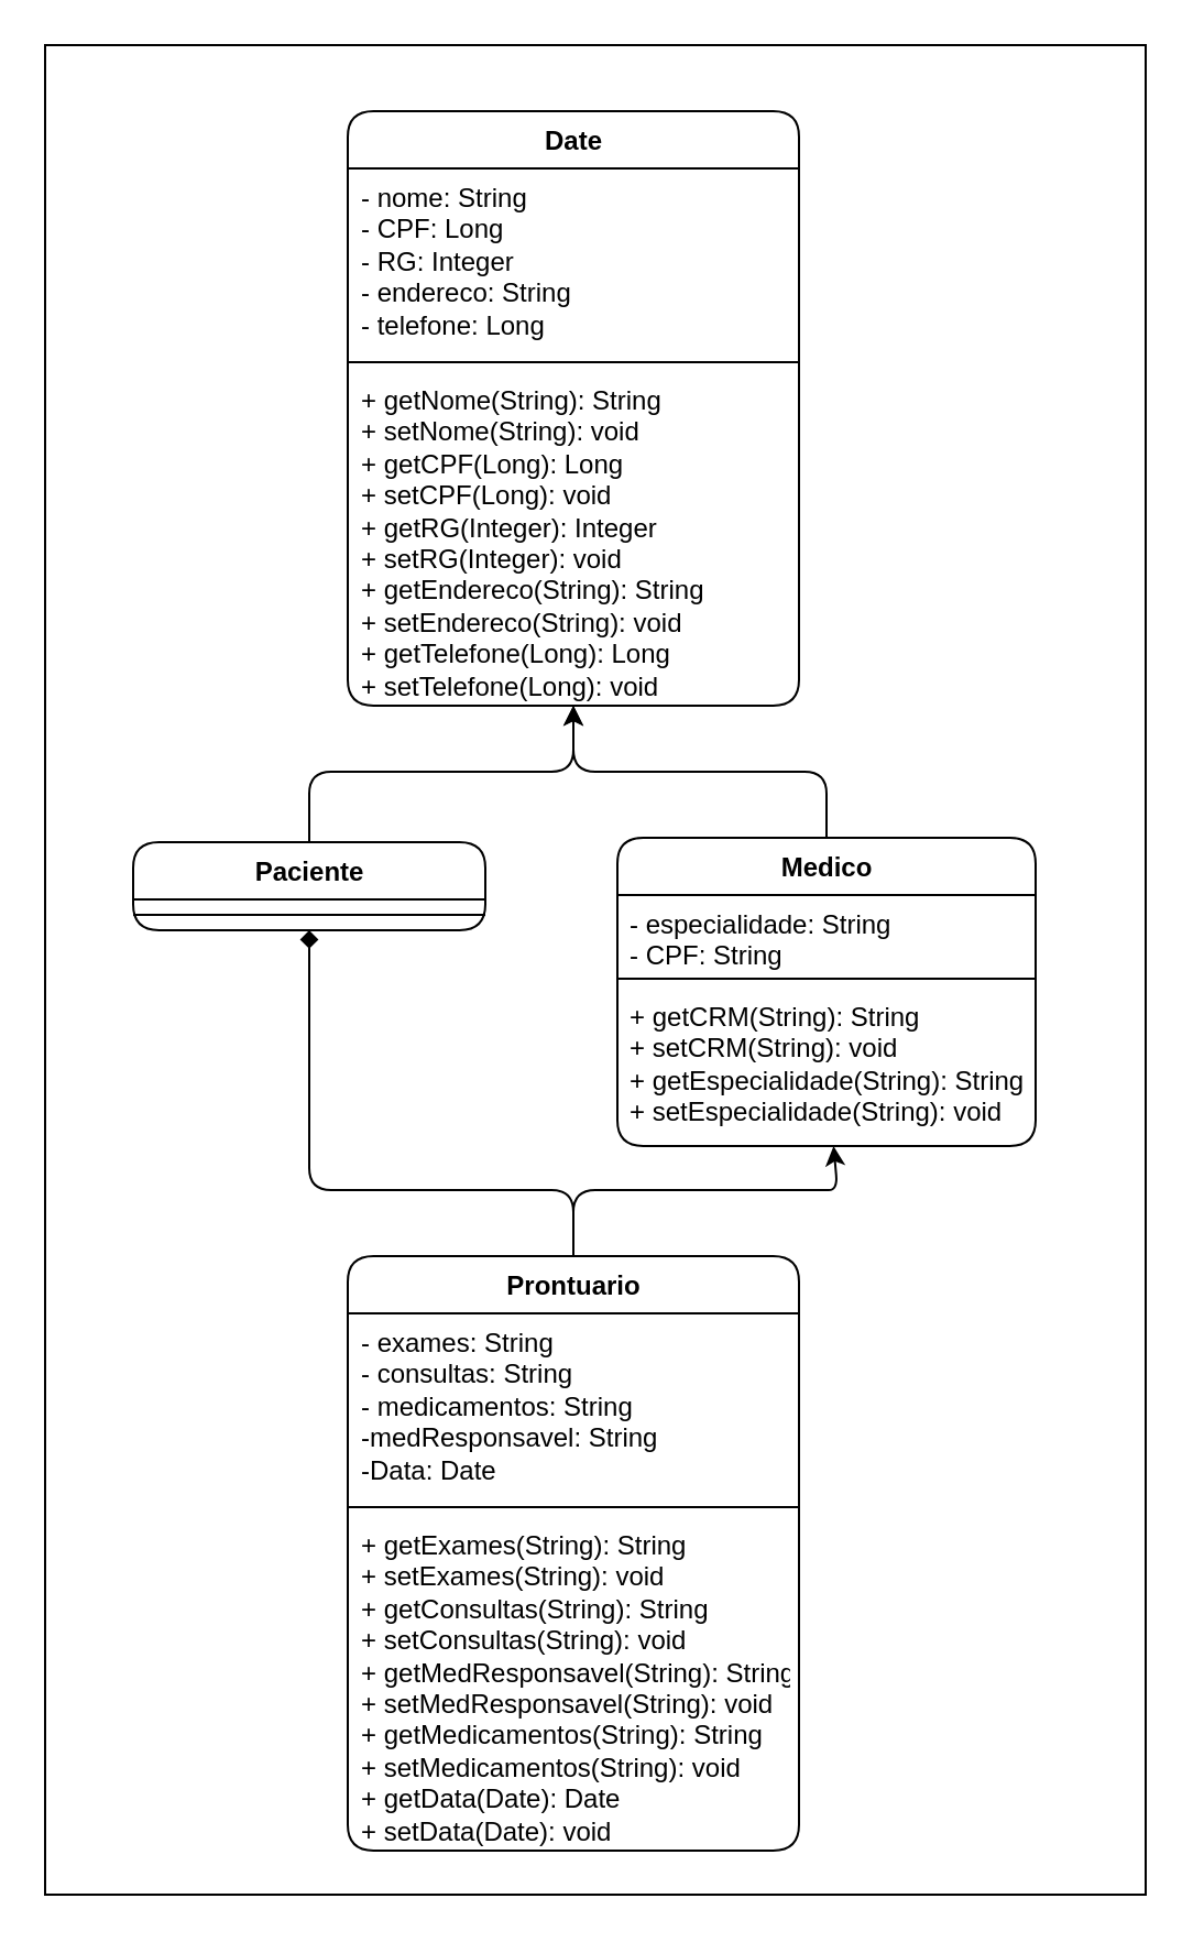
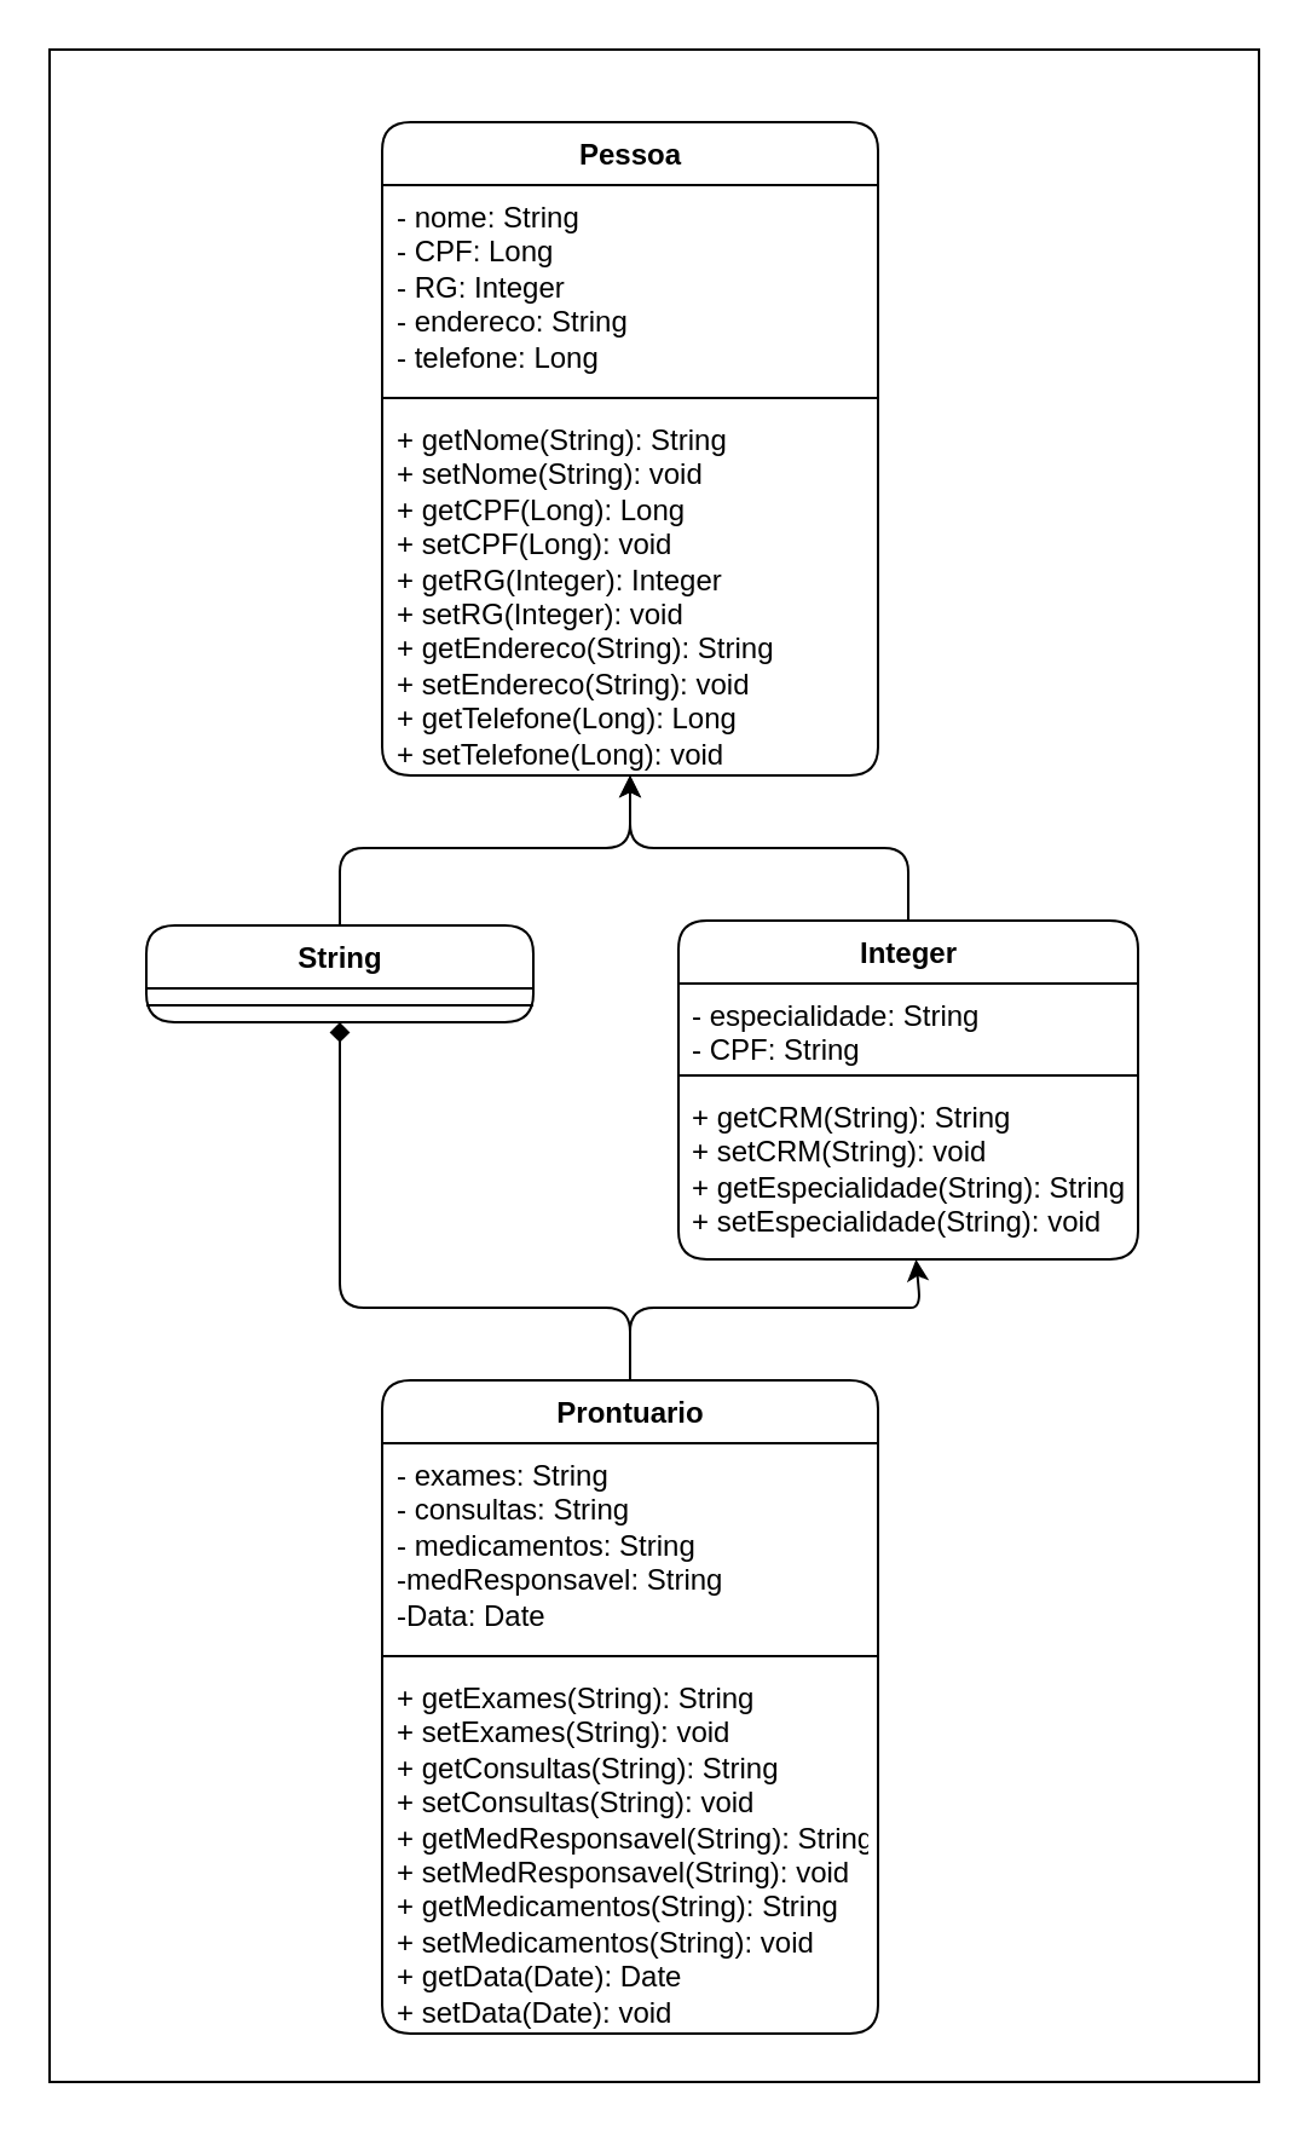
  <mxCell id="0" />
  <mxCell id="1" parent="0" />
  <mxCell id="2" value="" style="rounded=0;whiteSpace=wrap;html=1;" parent="1" vertex="1"><mxGeometry x="20" y="20" width="500" height="840" as="geometry" /></mxCell>
- <mxCell id="3" value="Date" style="swimlane;fontStyle=1;align=center;verticalAlign=top;childLayout=stackLayout;horizontal=1;startSize=26;horizontalStack=0;resizeParent=1;resizeParentMax=0;resizeLast=0;collapsible=1;marginBottom=0;rounded=1;shadow=0;glass=0;labelBackgroundColor=none;labelBorderColor=none;sketch=0;strokeColor=default;fillColor=none;gradientColor=none;html=1;swimlaneLine=1;" parent="1" vertex="1"><mxGeometry x="157.5" y="50" width="205" height="270" as="geometry" /></mxCell>
+ <mxCell id="3" value="Pessoa" style="swimlane;fontStyle=1;align=center;verticalAlign=top;childLayout=stackLayout;horizontal=1;startSize=26;horizontalStack=0;resizeParent=1;resizeParentMax=0;resizeLast=0;collapsible=1;marginBottom=0;rounded=1;shadow=0;glass=0;labelBackgroundColor=none;labelBorderColor=none;sketch=0;strokeColor=default;fillColor=none;gradientColor=none;html=1;swimlaneLine=1;" parent="1" vertex="1"><mxGeometry x="157.5" y="50" width="205" height="270" as="geometry" /></mxCell>
  <mxCell id="4" value="- nome: String&lt;br&gt;- CPF: Long&lt;br&gt;- RG: Integer&lt;br&gt;- endereco: String&lt;br&gt;- telefone: Long" style="text;strokeColor=none;fillColor=none;align=left;verticalAlign=top;spacingLeft=4;spacingRight=4;overflow=hidden;rotatable=0;points=[[0,0.5],[1,0.5]];portConstraint=eastwest;rounded=1;shadow=0;glass=0;labelBackgroundColor=none;labelBorderColor=none;sketch=0;html=1;" parent="3" vertex="1"><mxGeometry y="26" width="205" height="84" as="geometry" /></mxCell>
  <mxCell id="5" value="" style="line;strokeWidth=1;fillColor=none;align=left;verticalAlign=middle;spacingTop=-1;spacingLeft=3;spacingRight=3;rotatable=0;labelPosition=right;points=[];portConstraint=eastwest;strokeColor=inherit;rounded=1;shadow=0;glass=0;labelBackgroundColor=none;labelBorderColor=default;sketch=0;html=1;" parent="3" vertex="1"><mxGeometry y="110" width="205" height="8" as="geometry" /></mxCell>
  <mxCell id="6" value="+ getNome(String): String&lt;br&gt;+ setNome(String): void&lt;br&gt;+ getCPF(Long): Long&lt;br&gt;+ setCPF(Long): void&lt;br&gt;+ getRG(Integer): Integer&lt;br&gt;+ setRG(Integer): void&lt;br&gt;+ getEndereco(String): String&lt;br&gt;+ setEndereco(String): void&lt;br&gt;+ getTelefone(Long): Long&lt;br&gt;+ setTelefone(Long): void" style="text;strokeColor=none;fillColor=none;align=left;verticalAlign=top;spacingLeft=4;spacingRight=4;overflow=hidden;rotatable=0;points=[[0,0.5],[1,0.5]];portConstraint=eastwest;rounded=1;shadow=0;glass=0;labelBackgroundColor=none;labelBorderColor=none;sketch=0;html=1;" parent="3" vertex="1"><mxGeometry y="118" width="205" height="152" as="geometry" /></mxCell>
  <mxCell id="7" style="edgeStyle=none;html=1;" parent="1" source="8" target="6" edge="1"><mxGeometry relative="1" as="geometry"><mxPoint x="260" y="320" as="targetPoint" /><Array as="points"><mxPoint x="140" y="350" /><mxPoint x="260" y="350" /></Array></mxGeometry></mxCell>
- <mxCell id="8" value="Paciente" style="swimlane;fontStyle=1;align=center;verticalAlign=top;childLayout=stackLayout;horizontal=1;startSize=26;horizontalStack=0;resizeParent=1;resizeParentMax=0;resizeLast=0;collapsible=1;marginBottom=0;rounded=1;shadow=0;glass=0;labelBackgroundColor=none;labelBorderColor=none;sketch=0;strokeColor=default;fillColor=none;gradientColor=none;html=1;swimlaneLine=1;" parent="1" vertex="1"><mxGeometry x="60" y="382" width="160" height="40" as="geometry" /></mxCell>
+ <mxCell id="8" value="String" style="swimlane;fontStyle=1;align=center;verticalAlign=top;childLayout=stackLayout;horizontal=1;startSize=26;horizontalStack=0;resizeParent=1;resizeParentMax=0;resizeLast=0;collapsible=1;marginBottom=0;rounded=1;shadow=0;glass=0;labelBackgroundColor=none;labelBorderColor=none;sketch=0;strokeColor=default;fillColor=none;gradientColor=none;html=1;swimlaneLine=1;" parent="1" vertex="1"><mxGeometry x="60" y="382" width="160" height="40" as="geometry" /></mxCell>
  <mxCell id="9" value="" style="line;strokeWidth=1;fillColor=none;align=left;verticalAlign=middle;spacingTop=-1;spacingLeft=3;spacingRight=3;rotatable=0;labelPosition=right;points=[];portConstraint=eastwest;strokeColor=inherit;rounded=1;shadow=0;glass=0;labelBackgroundColor=none;labelBorderColor=default;sketch=0;html=1;" parent="8" vertex="1"><mxGeometry y="26" width="160" height="14" as="geometry" /></mxCell>
  <mxCell id="10" style="edgeStyle=none;html=1;" parent="1" source="11" target="6" edge="1"><mxGeometry relative="1" as="geometry"><Array as="points"><mxPoint x="375" y="350" /><mxPoint x="260" y="350" /></Array></mxGeometry></mxCell>
- <mxCell id="11" value="Medico" style="swimlane;fontStyle=1;align=center;verticalAlign=top;childLayout=stackLayout;horizontal=1;startSize=26;horizontalStack=0;resizeParent=1;resizeParentMax=0;resizeLast=0;collapsible=1;marginBottom=0;rounded=1;shadow=0;glass=0;labelBackgroundColor=none;labelBorderColor=none;sketch=0;strokeColor=default;fillColor=none;gradientColor=none;html=1;" parent="1" vertex="1"><mxGeometry x="280" y="380" width="190" height="140" as="geometry" /></mxCell>
+ <mxCell id="11" value="Integer" style="swimlane;fontStyle=1;align=center;verticalAlign=top;childLayout=stackLayout;horizontal=1;startSize=26;horizontalStack=0;resizeParent=1;resizeParentMax=0;resizeLast=0;collapsible=1;marginBottom=0;rounded=1;shadow=0;glass=0;labelBackgroundColor=none;labelBorderColor=none;sketch=0;strokeColor=default;fillColor=none;gradientColor=none;html=1;" parent="1" vertex="1"><mxGeometry x="280" y="380" width="190" height="140" as="geometry" /></mxCell>
  <mxCell id="12" value="- especialidade: String&lt;br&gt;- CPF: String" style="text;strokeColor=none;fillColor=none;align=left;verticalAlign=top;spacingLeft=4;spacingRight=4;overflow=hidden;rotatable=0;points=[[0,0.5],[1,0.5]];portConstraint=eastwest;rounded=1;shadow=0;glass=0;labelBackgroundColor=none;labelBorderColor=none;sketch=0;html=1;" parent="11" vertex="1"><mxGeometry y="26" width="190" height="34" as="geometry" /></mxCell>
  <mxCell id="13" value="" style="line;strokeWidth=1;fillColor=none;align=left;verticalAlign=middle;spacingTop=-1;spacingLeft=3;spacingRight=3;rotatable=0;labelPosition=right;points=[];portConstraint=eastwest;strokeColor=inherit;rounded=1;shadow=0;glass=0;labelBackgroundColor=none;labelBorderColor=none;sketch=0;html=1;" parent="11" vertex="1"><mxGeometry y="60" width="190" height="8" as="geometry" /></mxCell>
  <mxCell id="14" value="+ getCRM(String): String&lt;br&gt;+ setCRM(String): void&lt;br&gt;+ getEspecialidade(String): String&lt;br&gt;+ setEspecialidade(String): void" style="text;strokeColor=none;fillColor=none;align=left;verticalAlign=top;spacingLeft=4;spacingRight=4;overflow=hidden;rotatable=0;points=[[0,0.5],[1,0.5]];portConstraint=eastwest;rounded=1;shadow=0;glass=0;labelBackgroundColor=none;labelBorderColor=none;sketch=0;html=1;" parent="11" vertex="1"><mxGeometry y="68" width="190" height="72" as="geometry" /></mxCell>
  <mxCell id="15" style="edgeStyle=none;html=1;" parent="1" source="17" target="14" edge="1"><mxGeometry relative="1" as="geometry"><Array as="points"><mxPoint x="260" y="540" /><mxPoint x="364" y="540" /><mxPoint x="380" y="540" /></Array><mxPoint x="260" y="570" as="sourcePoint" /></mxGeometry></mxCell>
  <mxCell id="16" style="edgeStyle=none;html=1;endArrow=diamond;" parent="1" source="17" target="8" edge="1"><mxGeometry relative="1" as="geometry"><mxPoint x="140" y="448" as="targetPoint" /><Array as="points"><mxPoint x="260" y="540" /><mxPoint x="140" y="540" /></Array><mxPoint x="260" y="570" as="sourcePoint" /></mxGeometry></mxCell>
  <mxCell id="17" value="Prontuario" style="swimlane;fontStyle=1;align=center;verticalAlign=top;childLayout=stackLayout;horizontal=1;startSize=26;horizontalStack=0;resizeParent=1;resizeParentMax=0;resizeLast=0;collapsible=1;marginBottom=0;rounded=1;shadow=0;glass=0;labelBackgroundColor=none;labelBorderColor=none;sketch=0;strokeColor=default;fillColor=none;gradientColor=none;html=1;swimlaneLine=1;" vertex="1" parent="1"><mxGeometry x="157.5" y="570" width="205" height="270" as="geometry" /></mxCell>
  <mxCell id="18" value="- exames: String&lt;br&gt;- consultas: String&lt;br&gt;- medicamentos: String&lt;br&gt;-medResponsavel: String&lt;br&gt;-Data: Date" style="text;strokeColor=none;fillColor=none;align=left;verticalAlign=top;spacingLeft=4;spacingRight=4;overflow=hidden;rotatable=0;points=[[0,0.5],[1,0.5]];portConstraint=eastwest;rounded=1;shadow=0;glass=0;labelBackgroundColor=none;labelBorderColor=none;sketch=0;html=1;" vertex="1" parent="17"><mxGeometry y="26" width="205" height="84" as="geometry" /></mxCell>
  <mxCell id="19" value="" style="line;strokeWidth=1;fillColor=none;align=left;verticalAlign=middle;spacingTop=-1;spacingLeft=3;spacingRight=3;rotatable=0;labelPosition=right;points=[];portConstraint=eastwest;strokeColor=inherit;rounded=1;shadow=0;glass=0;labelBackgroundColor=none;labelBorderColor=default;sketch=0;html=1;" vertex="1" parent="17"><mxGeometry y="110" width="205" height="8" as="geometry" /></mxCell>
  <mxCell id="20" value="+ getExames(String): String&lt;br&gt;+ setExames(String): void&lt;br&gt;+ getConsultas(String): String&lt;br&gt;+ setConsultas(String): void&lt;br&gt;+ getMedResponsavel(String): String&lt;br&gt;+ setMedResponsavel(String): void&lt;br&gt;+ getMedicamentos(String): String&lt;br&gt;+ setMedicamentos(String): void&lt;br&gt;+ getData(Date): Date&lt;br&gt;+ setData(Date): void" style="text;strokeColor=none;fillColor=none;align=left;verticalAlign=top;spacingLeft=4;spacingRight=4;overflow=hidden;rotatable=0;points=[[0,0.5],[1,0.5]];portConstraint=eastwest;rounded=1;shadow=0;glass=0;labelBackgroundColor=none;labelBorderColor=none;sketch=0;html=1;" vertex="1" parent="17"><mxGeometry y="118" width="205" height="152" as="geometry" /></mxCell>
